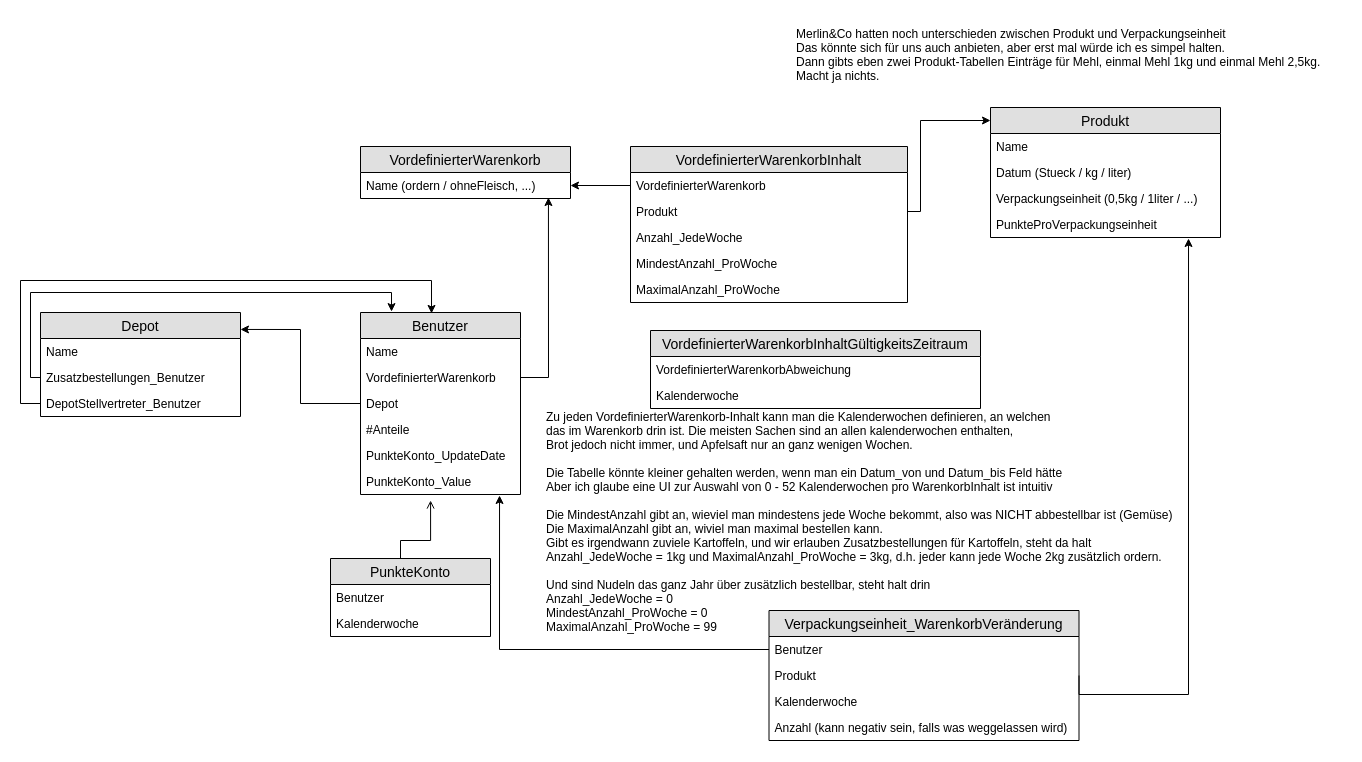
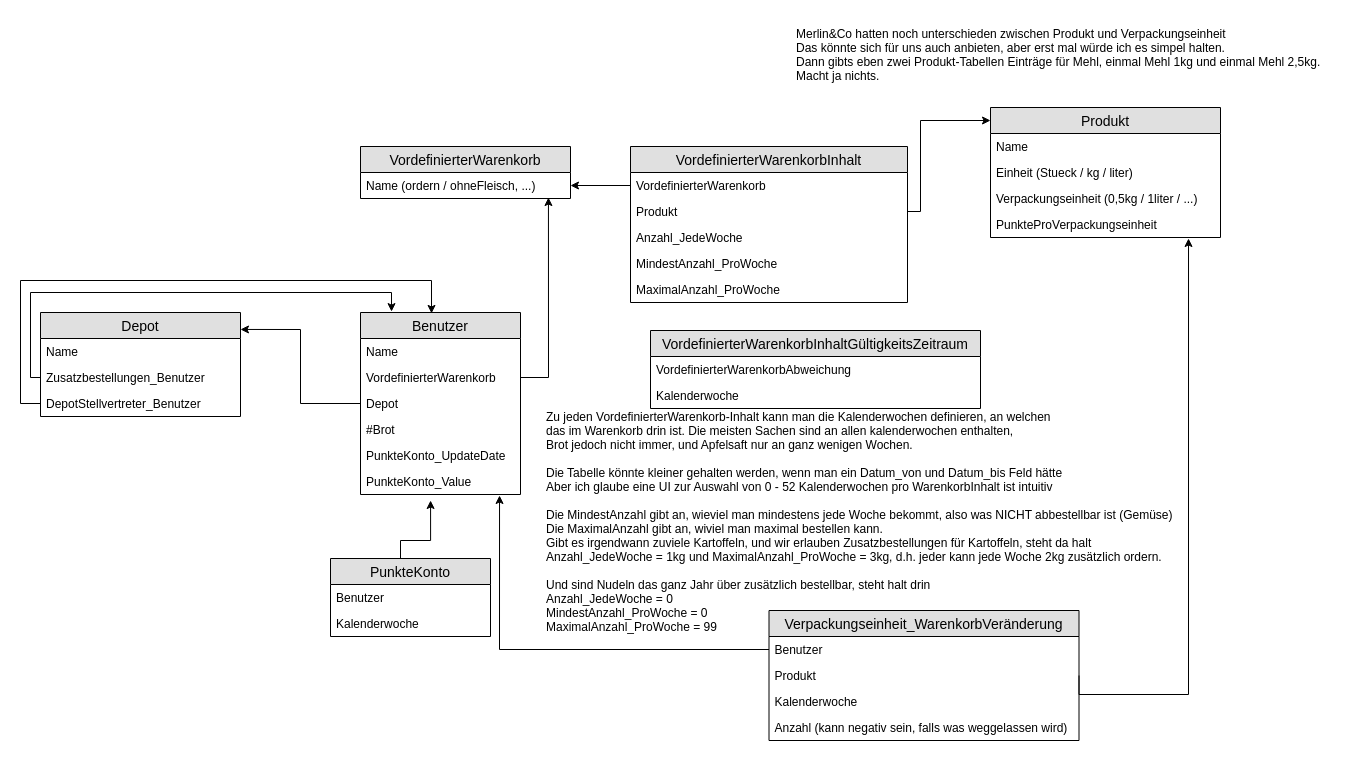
  <mxCell id="0" />
  <mxCell id="1" parent="0" />
  <mxCell id="2" value="Merlin&amp;Co hatten noch unterschieden zwischen Produkt und Verpackungseinheit&#10;Das könnte sich für uns auch anbieten, aber erst mal würde ich es simpel halten.&#10;Dann gibts eben zwei Produkt-Tabellen Einträge für Mehl, einmal Mehl 1kg und einmal Mehl 2,5kg. &#10;Macht ja nichts.&#10;&#10;" style="text;strokeColor=none;fillColor=none;spacingLeft=4;spacingRight=4;overflow=hidden;rotatable=0;points=[[0,0.5],[1,0.5]];portConstraint=eastwest;fontSize=12;" parent="1" vertex="1"><mxGeometry x="790" y="20" width="550" height="106" as="geometry" /></mxCell>
  <mxCell id="3" value="Produkt" style="swimlane;fontStyle=0;childLayout=stackLayout;horizontal=1;startSize=26;fillColor=#e0e0e0;horizontalStack=0;resizeParent=1;resizeParentMax=0;resizeLast=0;collapsible=1;marginBottom=0;swimlaneFillColor=#ffffff;align=center;fontSize=14;" parent="1" vertex="1"><mxGeometry x="990" y="107" width="230" height="130" as="geometry" /></mxCell>
  <mxCell id="4" value="Name" style="text;strokeColor=none;fillColor=none;spacingLeft=4;spacingRight=4;overflow=hidden;rotatable=0;points=[[0,0.5],[1,0.5]];portConstraint=eastwest;fontSize=12;" parent="3" vertex="1"><mxGeometry y="26" width="230" height="26" as="geometry" /></mxCell>
- <mxCell id="5" value="Datum (Stueck / kg / liter)" style="text;strokeColor=none;fillColor=none;spacingLeft=4;spacingRight=4;overflow=hidden;rotatable=0;points=[[0,0.5],[1,0.5]];portConstraint=eastwest;fontSize=12;" parent="3" vertex="1"><mxGeometry y="52" width="230" height="26" as="geometry" /></mxCell>
+ <mxCell id="5" value="Einheit (Stueck / kg / liter)" style="text;strokeColor=none;fillColor=none;spacingLeft=4;spacingRight=4;overflow=hidden;rotatable=0;points=[[0,0.5],[1,0.5]];portConstraint=eastwest;fontSize=12;" parent="3" vertex="1"><mxGeometry y="52" width="230" height="26" as="geometry" /></mxCell>
  <mxCell id="6" value="Verpackungseinheit (0,5kg / 1liter / ...)" style="text;strokeColor=none;fillColor=none;spacingLeft=4;spacingRight=4;overflow=hidden;rotatable=0;points=[[0,0.5],[1,0.5]];portConstraint=eastwest;fontSize=12;" parent="3" vertex="1"><mxGeometry y="78" width="230" height="26" as="geometry" /></mxCell>
  <mxCell id="7" value="PunkteProVerpackungseinheit" style="text;strokeColor=none;fillColor=none;spacingLeft=4;spacingRight=4;overflow=hidden;rotatable=0;points=[[0,0.5],[1,0.5]];portConstraint=eastwest;fontSize=12;" parent="3" vertex="1"><mxGeometry y="104" width="230" height="26" as="geometry" /></mxCell>
  <mxCell id="8" value="VordefinierterWarenkorb" style="swimlane;fontStyle=0;childLayout=stackLayout;horizontal=1;startSize=26;fillColor=#e0e0e0;horizontalStack=0;resizeParent=1;resizeParentMax=0;resizeLast=0;collapsible=1;marginBottom=0;swimlaneFillColor=#ffffff;align=center;fontSize=14;" parent="1" vertex="1"><mxGeometry x="360" y="146" width="210" height="52" as="geometry" /></mxCell>
  <mxCell id="9" value="Name (ordern / ohneFleisch, ...)" style="text;strokeColor=none;fillColor=none;spacingLeft=4;spacingRight=4;overflow=hidden;rotatable=0;points=[[0,0.5],[1,0.5]];portConstraint=eastwest;fontSize=12;" parent="8" vertex="1"><mxGeometry y="26" width="210" height="26" as="geometry" /></mxCell>
  <mxCell id="10" value="Benutzer" style="swimlane;fontStyle=0;childLayout=stackLayout;horizontal=1;startSize=26;fillColor=#e0e0e0;horizontalStack=0;resizeParent=1;resizeParentMax=0;resizeLast=0;collapsible=1;marginBottom=0;swimlaneFillColor=#ffffff;align=center;fontSize=14;" parent="1" vertex="1"><mxGeometry x="360" y="312" width="160" height="182" as="geometry" /></mxCell>
  <mxCell id="11" value="Name" style="text;strokeColor=none;fillColor=none;spacingLeft=4;spacingRight=4;overflow=hidden;rotatable=0;points=[[0,0.5],[1,0.5]];portConstraint=eastwest;fontSize=12;" parent="10" vertex="1"><mxGeometry y="26" width="160" height="26" as="geometry" /></mxCell>
  <mxCell id="12" value="VordefinierterWarenkorb" style="text;strokeColor=none;fillColor=none;spacingLeft=4;spacingRight=4;overflow=hidden;rotatable=0;points=[[0,0.5],[1,0.5]];portConstraint=eastwest;fontSize=12;" parent="10" vertex="1"><mxGeometry y="52" width="160" height="26" as="geometry" /></mxCell>
  <mxCell id="13" value="Depot" style="text;strokeColor=none;fillColor=none;spacingLeft=4;spacingRight=4;overflow=hidden;rotatable=0;points=[[0,0.5],[1,0.5]];portConstraint=eastwest;fontSize=12;" parent="10" vertex="1"><mxGeometry y="78" width="160" height="26" as="geometry" /></mxCell>
- <mxCell id="14" value="#Anteile" style="text;strokeColor=none;fillColor=none;spacingLeft=4;spacingRight=4;overflow=hidden;rotatable=0;points=[[0,0.5],[1,0.5]];portConstraint=eastwest;fontSize=12;" parent="10" vertex="1"><mxGeometry y="104" width="160" height="26" as="geometry" /></mxCell>
+ <mxCell id="14" value="#Brot" style="text;strokeColor=none;fillColor=none;spacingLeft=4;spacingRight=4;overflow=hidden;rotatable=0;points=[[0,0.5],[1,0.5]];portConstraint=eastwest;fontSize=12;" parent="10" vertex="1"><mxGeometry y="104" width="160" height="26" as="geometry" /></mxCell>
  <mxCell id="15" value="PunkteKonto_UpdateDate" style="text;strokeColor=none;fillColor=none;spacingLeft=4;spacingRight=4;overflow=hidden;rotatable=0;points=[[0,0.5],[1,0.5]];portConstraint=eastwest;fontSize=12;" parent="10" vertex="1"><mxGeometry y="130" width="160" height="26" as="geometry" /></mxCell>
  <mxCell id="16" value="PunkteKonto_Value" style="text;strokeColor=none;fillColor=none;spacingLeft=4;spacingRight=4;overflow=hidden;rotatable=0;points=[[0,0.5],[1,0.5]];portConstraint=eastwest;fontSize=12;" parent="10" vertex="1"><mxGeometry y="156" width="160" height="26" as="geometry" /></mxCell>
  <mxCell id="17" value="Depot" style="swimlane;fontStyle=0;childLayout=stackLayout;horizontal=1;startSize=26;fillColor=#e0e0e0;horizontalStack=0;resizeParent=1;resizeParentMax=0;resizeLast=0;collapsible=1;marginBottom=0;swimlaneFillColor=#ffffff;align=center;fontSize=14;" parent="1" vertex="1"><mxGeometry x="40" y="312" width="200" height="104" as="geometry" /></mxCell>
  <mxCell id="18" value="Name" style="text;strokeColor=none;fillColor=none;spacingLeft=4;spacingRight=4;overflow=hidden;rotatable=0;points=[[0,0.5],[1,0.5]];portConstraint=eastwest;fontSize=12;" parent="17" vertex="1"><mxGeometry y="26" width="200" height="26" as="geometry" /></mxCell>
  <mxCell id="19" value="Zusatzbestellungen_Benutzer" style="text;strokeColor=none;fillColor=none;spacingLeft=4;spacingRight=4;overflow=hidden;rotatable=0;points=[[0,0.5],[1,0.5]];portConstraint=eastwest;fontSize=12;" parent="17" vertex="1"><mxGeometry y="52" width="200" height="26" as="geometry" /></mxCell>
  <mxCell id="20" value="DepotStellvertreter_Benutzer" style="text;strokeColor=none;fillColor=none;spacingLeft=4;spacingRight=4;overflow=hidden;rotatable=0;points=[[0,0.5],[1,0.5]];portConstraint=eastwest;fontSize=12;" parent="17" vertex="1"><mxGeometry y="78" width="200" height="26" as="geometry" /></mxCell>
  <mxCell id="21" style="edgeStyle=orthogonalEdgeStyle;rounded=0;orthogonalLoop=1;jettySize=auto;html=1;entryX=1;entryY=0.163;entryDx=0;entryDy=0;entryPerimeter=0;" parent="1" source="13" target="17" edge="1"><mxGeometry relative="1" as="geometry" /></mxCell>
  <mxCell id="22" style="edgeStyle=orthogonalEdgeStyle;rounded=0;orthogonalLoop=1;jettySize=auto;html=1;entryX=0.895;entryY=0.962;entryDx=0;entryDy=0;entryPerimeter=0;" parent="1" source="12" target="9" edge="1"><mxGeometry relative="1" as="geometry" /></mxCell>
  <mxCell id="23" value="Verpackungseinheit_WarenkorbVeränderung" style="swimlane;fontStyle=0;childLayout=stackLayout;horizontal=1;startSize=26;fillColor=#e0e0e0;horizontalStack=0;resizeParent=1;resizeParentMax=0;resizeLast=0;collapsible=1;marginBottom=0;swimlaneFillColor=#ffffff;align=center;fontSize=14;" parent="1" vertex="1"><mxGeometry x="768.5" y="610" width="310" height="130" as="geometry" /></mxCell>
  <mxCell id="24" value="Benutzer" style="text;strokeColor=none;fillColor=none;spacingLeft=4;spacingRight=4;overflow=hidden;rotatable=0;points=[[0,0.5],[1,0.5]];portConstraint=eastwest;fontSize=12;" parent="23" vertex="1"><mxGeometry y="26" width="310" height="26" as="geometry" /></mxCell>
  <mxCell id="25" value="Produkt" style="text;strokeColor=none;fillColor=none;spacingLeft=4;spacingRight=4;overflow=hidden;rotatable=0;points=[[0,0.5],[1,0.5]];portConstraint=eastwest;fontSize=12;" parent="23" vertex="1"><mxGeometry y="52" width="310" height="26" as="geometry" /></mxCell>
  <mxCell id="26" value="Kalenderwoche" style="text;strokeColor=none;fillColor=none;spacingLeft=4;spacingRight=4;overflow=hidden;rotatable=0;points=[[0,0.5],[1,0.5]];portConstraint=eastwest;fontSize=12;" parent="23" vertex="1"><mxGeometry y="78" width="310" height="26" as="geometry" /></mxCell>
  <mxCell id="27" value="Anzahl (kann negativ sein, falls was weggelassen wird)" style="text;strokeColor=none;fillColor=none;spacingLeft=4;spacingRight=4;overflow=hidden;rotatable=0;points=[[0,0.5],[1,0.5]];portConstraint=eastwest;fontSize=12;" parent="23" vertex="1"><mxGeometry y="104" width="310" height="26" as="geometry" /></mxCell>
  <mxCell id="28" style="edgeStyle=orthogonalEdgeStyle;rounded=0;orthogonalLoop=1;jettySize=auto;html=1;entryX=0.444;entryY=0.005;entryDx=0;entryDy=0;entryPerimeter=0;" parent="1" source="20" target="10" edge="1"><mxGeometry relative="1" as="geometry"><Array as="points"><mxPoint x="20" y="403" /><mxPoint x="20" y="280" /><mxPoint x="431" y="280" /></Array></mxGeometry></mxCell>
  <mxCell id="29" style="edgeStyle=orthogonalEdgeStyle;rounded=0;orthogonalLoop=1;jettySize=auto;html=1;entryX=0.194;entryY=-0.005;entryDx=0;entryDy=0;entryPerimeter=0;" parent="1" source="19" target="10" edge="1"><mxGeometry relative="1" as="geometry"><Array as="points"><mxPoint x="30" y="377" /><mxPoint x="30" y="292" /><mxPoint x="391" y="292" /></Array></mxGeometry></mxCell>
  <mxCell id="30" style="edgeStyle=orthogonalEdgeStyle;rounded=0;orthogonalLoop=1;jettySize=auto;html=1;entryX=0.861;entryY=1.038;entryDx=0;entryDy=0;entryPerimeter=0;exitX=1;exitY=0.5;exitDx=0;exitDy=0;" parent="1" source="25" target="7" edge="1"><mxGeometry relative="1" as="geometry"><mxPoint x="1190" y="330" as="targetPoint" /><Array as="points"><mxPoint x="1079" y="694" /><mxPoint x="1188" y="694" /></Array></mxGeometry></mxCell>
  <mxCell id="31" style="edgeStyle=orthogonalEdgeStyle;rounded=0;orthogonalLoop=1;jettySize=auto;html=1;entryX=0.869;entryY=1.038;entryDx=0;entryDy=0;entryPerimeter=0;" parent="1" source="24" target="16" edge="1"><mxGeometry relative="1" as="geometry"><mxPoint x="600" y="460" as="targetPoint" /></mxGeometry></mxCell>
  <mxCell id="32" value="VordefinierterWarenkorbInhalt" style="swimlane;fontStyle=0;childLayout=stackLayout;horizontal=1;startSize=26;fillColor=#e0e0e0;horizontalStack=0;resizeParent=1;resizeParentMax=0;resizeLast=0;collapsible=1;marginBottom=0;swimlaneFillColor=#ffffff;align=center;fontSize=14;" parent="1" vertex="1"><mxGeometry x="630" y="146" width="277" height="156" as="geometry" /></mxCell>
  <mxCell id="33" value="VordefinierterWarenkorb" style="text;strokeColor=none;fillColor=none;spacingLeft=4;spacingRight=4;overflow=hidden;rotatable=0;points=[[0,0.5],[1,0.5]];portConstraint=eastwest;fontSize=12;" parent="32" vertex="1"><mxGeometry y="26" width="277" height="26" as="geometry" /></mxCell>
  <mxCell id="34" value="Produkt" style="text;strokeColor=none;fillColor=none;spacingLeft=4;spacingRight=4;overflow=hidden;rotatable=0;points=[[0,0.5],[1,0.5]];portConstraint=eastwest;fontSize=12;" parent="32" vertex="1"><mxGeometry y="52" width="277" height="26" as="geometry" /></mxCell>
  <mxCell id="35" value="Anzahl_JedeWoche" style="text;strokeColor=none;fillColor=none;spacingLeft=4;spacingRight=4;overflow=hidden;rotatable=0;points=[[0,0.5],[1,0.5]];portConstraint=eastwest;fontSize=12;" parent="32" vertex="1"><mxGeometry y="78" width="277" height="26" as="geometry" /></mxCell>
  <mxCell id="36" value="MindestAnzahl_ProWoche" style="text;strokeColor=none;fillColor=none;spacingLeft=4;spacingRight=4;overflow=hidden;rotatable=0;points=[[0,0.5],[1,0.5]];portConstraint=eastwest;fontSize=12;" parent="32" vertex="1"><mxGeometry y="104" width="277" height="26" as="geometry" /></mxCell>
  <mxCell id="37" value="MaximalAnzahl_ProWoche" style="text;strokeColor=none;fillColor=none;spacingLeft=4;spacingRight=4;overflow=hidden;rotatable=0;points=[[0,0.5],[1,0.5]];portConstraint=eastwest;fontSize=12;" parent="32" vertex="1"><mxGeometry y="130" width="277" height="26" as="geometry" /></mxCell>
  <mxCell id="38" style="edgeStyle=orthogonalEdgeStyle;rounded=0;orthogonalLoop=1;jettySize=auto;html=1;entryX=1;entryY=0.5;entryDx=0;entryDy=0;" parent="1" source="33" target="9" edge="1"><mxGeometry relative="1" as="geometry" /></mxCell>
  <mxCell id="39" style="edgeStyle=orthogonalEdgeStyle;rounded=0;orthogonalLoop=1;jettySize=auto;html=1;entryX=0;entryY=0.1;entryDx=0;entryDy=0;entryPerimeter=0;" parent="1" source="34" target="3" edge="1"><mxGeometry relative="1" as="geometry"><Array as="points"><mxPoint x="920" y="211" /><mxPoint x="920" y="120" /></Array></mxGeometry></mxCell>
  <mxCell id="40" value="VordefinierterWarenkorbInhaltGültigkeitsZeitraum" style="swimlane;fontStyle=0;childLayout=stackLayout;horizontal=1;startSize=26;fillColor=#e0e0e0;horizontalStack=0;resizeParent=1;resizeParentMax=0;resizeLast=0;collapsible=1;marginBottom=0;swimlaneFillColor=#ffffff;align=center;fontSize=14;" parent="1" vertex="1"><mxGeometry x="650" y="330" width="330" height="78" as="geometry" /></mxCell>
  <mxCell id="41" value="VordefinierterWarenkorbAbweichung" style="text;strokeColor=none;fillColor=none;spacingLeft=4;spacingRight=4;overflow=hidden;rotatable=0;points=[[0,0.5],[1,0.5]];portConstraint=eastwest;fontSize=12;" parent="40" vertex="1"><mxGeometry y="26" width="330" height="26" as="geometry" /></mxCell>
  <mxCell id="42" value="Kalenderwoche" style="text;strokeColor=none;fillColor=none;spacingLeft=4;spacingRight=4;overflow=hidden;rotatable=0;points=[[0,0.5],[1,0.5]];portConstraint=eastwest;fontSize=12;" parent="40" vertex="1"><mxGeometry y="52" width="330" height="26" as="geometry" /></mxCell>
  <mxCell id="43" value="Zu jeden VordefinierterWarenkorb-Inhalt kann man die Kalenderwochen definieren, an welchen&#10;das im Warenkorb drin ist. Die meisten Sachen sind an allen kalenderwochen enthalten,&#10;Brot jedoch nicht immer, und Apfelsaft nur an ganz wenigen Wochen.&#10;&#10;Die Tabelle könnte kleiner gehalten werden, wenn man ein Datum_von und Datum_bis Feld hätte&#10;Aber ich glaube eine UI zur Auswahl von 0 - 52 Kalenderwochen pro WarenkorbInhalt ist intuitiv&#10;&#10;Die MindestAnzahl gibt an, wieviel man mindestens jede Woche bekommt, also was NICHT abbestellbar ist (Gemüse)&#10;Die MaximalAnzahl gibt an, wiviel man maximal bestellen kann.&#10;Gibt es irgendwann zuviele Kartoffeln, und wir erlauben Zusatzbestellungen für Kartoffeln, steht da halt &#10;Anzahl_JedeWoche = 1kg und MaximalAnzahl_ProWoche = 3kg, d.h. jeder kann jede Woche 2kg zusätzlich ordern.&#10;&#10;Und sind Nudeln das ganz Jahr über zusätzlich bestellbar, steht halt drin&#10;Anzahl_JedeWoche = 0&#10;MindestAnzahl_ProWoche = 0&#10;MaximalAnzahl_ProWoche = 99&#10;&#10;" style="text;strokeColor=none;fillColor=none;spacingLeft=4;spacingRight=4;overflow=hidden;rotatable=0;points=[[0,0.5],[1,0.5]];portConstraint=eastwest;fontSize=12;" parent="1" vertex="1"><mxGeometry x="540" y="403" width="660" height="226" as="geometry" /></mxCell>
  <mxCell id="44" value="PunkteKonto" style="swimlane;fontStyle=0;childLayout=stackLayout;horizontal=1;startSize=26;fillColor=#e0e0e0;horizontalStack=0;resizeParent=1;resizeParentMax=0;resizeLast=0;collapsible=1;marginBottom=0;swimlaneFillColor=#ffffff;align=center;fontSize=14;" vertex="1" parent="1"><mxGeometry x="330" y="558" width="160" height="78" as="geometry" /></mxCell>
  <mxCell id="45" value="Benutzer" style="text;strokeColor=none;fillColor=none;spacingLeft=4;spacingRight=4;overflow=hidden;rotatable=0;points=[[0,0.5],[1,0.5]];portConstraint=eastwest;fontSize=12;" vertex="1" parent="44"><mxGeometry y="26" width="160" height="26" as="geometry" /></mxCell>
  <mxCell id="46" value="Kalenderwoche" style="text;strokeColor=none;fillColor=none;spacingLeft=4;spacingRight=4;overflow=hidden;rotatable=0;points=[[0,0.5],[1,0.5]];portConstraint=eastwest;fontSize=12;" vertex="1" parent="44"><mxGeometry y="52" width="160" height="26" as="geometry" /></mxCell>
- <mxCell id="47" style="edgeStyle=orthogonalEdgeStyle;rounded=0;orthogonalLoop=1;jettySize=auto;html=1;exitX=0.5;exitY=0;exitDx=0;exitDy=0;entryX=0.438;entryY=1.231;entryDx=0;entryDy=0;entryPerimeter=0;endArrow=open;" edge="1" parent="1" source="44" target="16"><mxGeometry relative="1" as="geometry"><mxPoint x="430" y="550" as="targetPoint" /><Array as="points"><mxPoint x="400" y="540" /><mxPoint x="430" y="540" /></Array></mxGeometry></mxCell>
+ <mxCell id="47" style="edgeStyle=orthogonalEdgeStyle;rounded=0;orthogonalLoop=1;jettySize=auto;html=1;exitX=0.5;exitY=0;exitDx=0;exitDy=0;entryX=0.438;entryY=1.231;entryDx=0;entryDy=0;entryPerimeter=0;" edge="1" parent="1" source="44" target="16"><mxGeometry relative="1" as="geometry"><mxPoint x="430" y="550" as="targetPoint" /><Array as="points"><mxPoint x="400" y="540" /><mxPoint x="430" y="540" /></Array></mxGeometry></mxCell>
